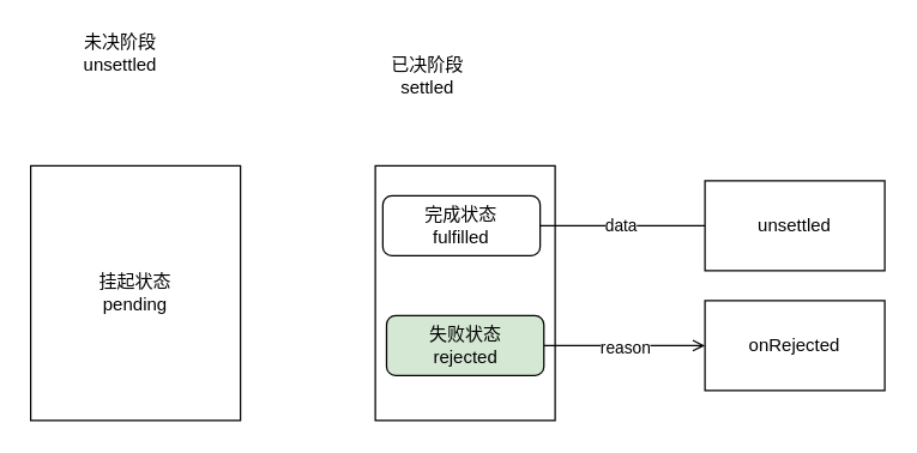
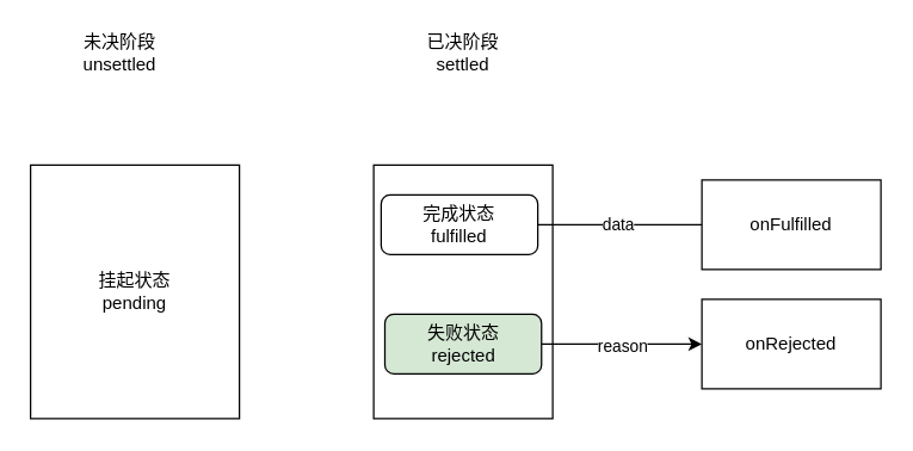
  <mxCell id="0" />
  <mxCell id="1" parent="0" />
  <mxCell id="2" value="未决阶段&lt;br&gt;unsettled" style="text;html=1;strokeColor=none;fillColor=none;align=center;verticalAlign=middle;whiteSpace=wrap;rounded=0;" vertex="1" parent="1"><mxGeometry x="50" y="20" width="60" height="30" as="geometry" /></mxCell>
- <mxCell id="3" value="已决阶段&lt;br&gt;settled" style="text;html=1;strokeColor=none;fillColor=none;align=center;verticalAlign=middle;whiteSpace=wrap;rounded=0;" vertex="1" parent="1"><mxGeometry x="255" y="35" width="60" height="30" as="geometry" /></mxCell>
+ <mxCell id="3" value="已决阶段&lt;br&gt;settled" style="text;html=1;strokeColor=none;fillColor=none;align=center;verticalAlign=middle;whiteSpace=wrap;rounded=0;" vertex="1" parent="1"><mxGeometry x="280" y="20" width="60" height="30" as="geometry" /></mxCell>
  <mxCell id="4" value="挂起状态&lt;br&gt;pending" style="rounded=0;whiteSpace=wrap;html=1;" vertex="1" parent="1"><mxGeometry x="20" y="110" width="140" height="170" as="geometry" /></mxCell>
  <mxCell id="5" value="" style="rounded=0;whiteSpace=wrap;html=1;" vertex="1" parent="1"><mxGeometry x="250" y="110" width="120" height="170" as="geometry" /></mxCell>
  <mxCell id="6" style="edgeStyle=none;html=1;exitX=1;exitY=0.5;exitDx=0;exitDy=0;entryX=0;entryY=0.5;entryDx=0;entryDy=0;endArrow=none;" edge="1" parent="1" source="8" target="12"><mxGeometry relative="1" as="geometry" /></mxCell>
  <mxCell id="7" value="data" style="edgeLabel;html=1;align=center;verticalAlign=middle;resizable=0;points=[];" vertex="1" connectable="0" parent="6"><mxGeometry x="-0.036" y="2" relative="1" as="geometry"><mxPoint y="1" as="offset" /></mxGeometry></mxCell>
  <mxCell id="8" value="完成状态&lt;br&gt;fulfilled" style="rounded=1;whiteSpace=wrap;html=1;" vertex="1" parent="1"><mxGeometry x="255" y="130" width="105" height="40" as="geometry" /></mxCell>
- <mxCell id="9" style="edgeStyle=none;html=1;exitX=1;exitY=0.5;exitDx=0;exitDy=0;entryX=0;entryY=0.5;entryDx=0;entryDy=0;endArrow=open;" edge="1" parent="1" source="11" target="13"><mxGeometry relative="1" as="geometry" /></mxCell>
+ <mxCell id="9" style="edgeStyle=none;html=1;exitX=1;exitY=0.5;exitDx=0;exitDy=0;entryX=0;entryY=0.5;entryDx=0;entryDy=0;" edge="1" parent="1" source="11" target="13"><mxGeometry relative="1" as="geometry" /></mxCell>
  <mxCell id="10" value="reason" style="edgeLabel;html=1;align=center;verticalAlign=middle;resizable=0;points=[];" vertex="1" connectable="0" parent="9"><mxGeometry x="-0.005" relative="1" as="geometry"><mxPoint x="1" y="1" as="offset" /></mxGeometry></mxCell>
  <mxCell id="11" value="失败状态&lt;br&gt;rejected" style="rounded=1;whiteSpace=wrap;html=1;fillColor=#d5e8d4;" vertex="1" parent="1"><mxGeometry x="257.5" y="210" width="105" height="40" as="geometry" /></mxCell>
- <mxCell id="12" value="unsettled" style="rounded=0;whiteSpace=wrap;html=1;" vertex="1" parent="1"><mxGeometry x="470" y="120" width="120" height="60" as="geometry" /></mxCell>
+ <mxCell id="12" value="onFulfilled" style="rounded=0;whiteSpace=wrap;html=1;" vertex="1" parent="1"><mxGeometry x="470" y="120" width="120" height="60" as="geometry" /></mxCell>
  <mxCell id="13" value="onRejected" style="rounded=0;whiteSpace=wrap;html=1;" vertex="1" parent="1"><mxGeometry x="470" y="200" width="120" height="60" as="geometry" /></mxCell>
